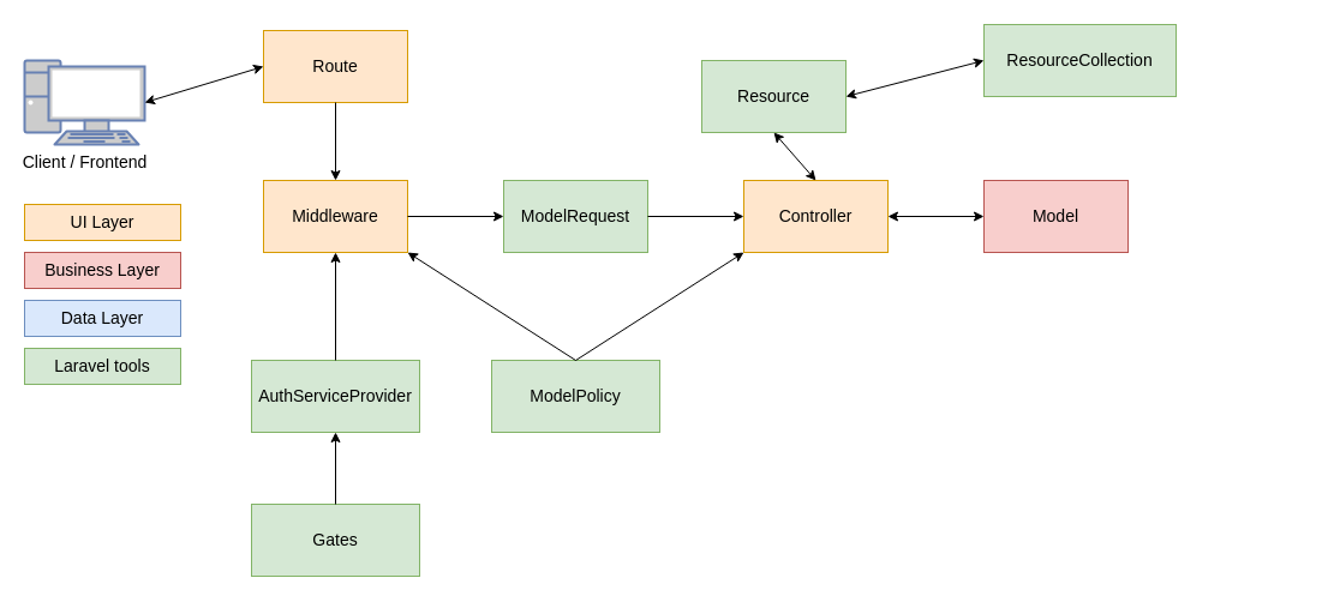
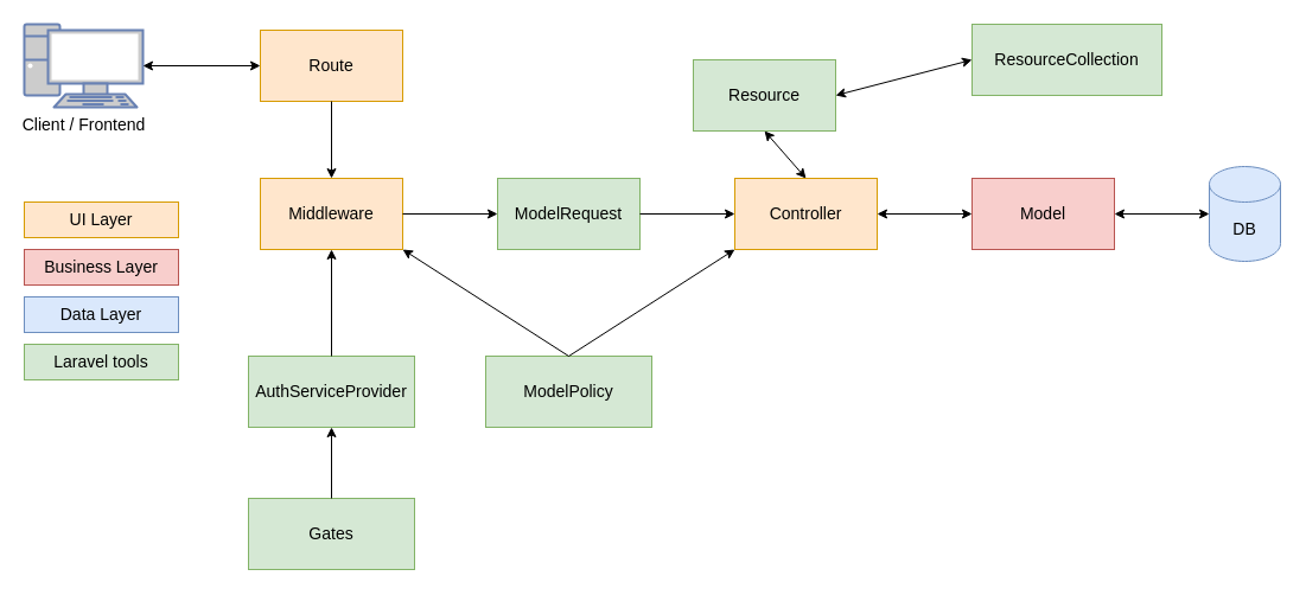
  <mxCell id="0" />
  <mxCell id="1" parent="0" />
  <mxCell id="2" value="Model" style="rounded=0;whiteSpace=wrap;html=1;fillColor=#f8cecc;strokeColor=#b85450;fontSize=14;" parent="1" vertex="1"><mxGeometry x="819" y="150" width="120" height="60" as="geometry" /></mxCell>
+ <mxCell id="3" value="DB" style="shape=cylinder3;whiteSpace=wrap;html=1;boundedLbl=1;backgroundOutline=1;size=15;fillColor=#dae8fc;strokeColor=#6c8ebf;fontSize=14;" parent="1" vertex="1"><mxGeometry x="1019" y="140" width="60" height="80" as="geometry" /></mxCell>
  <mxCell id="4" value="" style="endArrow=classic;startArrow=classic;html=1;rounded=0;strokeColor=#000000;fillColor=#000000;entryX=0;entryY=0.5;entryDx=0;entryDy=0;exitX=1;exitY=0.5;exitDx=0;exitDy=0;" parent="1" source="12" target="2" edge="1"><mxGeometry width="50" height="50" relative="1" as="geometry"><mxPoint x="829" y="180" as="sourcePoint" /><mxPoint x="374" y="140" as="targetPoint" /></mxGeometry></mxCell>
+ <mxCell id="5" value="" style="endArrow=classic;startArrow=classic;html=1;rounded=0;strokeColor=#000000;fillColor=#000000;entryX=0;entryY=0.5;entryDx=0;entryDy=0;entryPerimeter=0;exitX=1;exitY=0.5;exitDx=0;exitDy=0;" parent="1" source="2" target="3" edge="1"><mxGeometry width="50" height="50" relative="1" as="geometry"><mxPoint x="734" y="280" as="sourcePoint" /><mxPoint x="734" y="210" as="targetPoint" /></mxGeometry></mxCell>
  <mxCell id="6" value="Resource" style="rounded=0;whiteSpace=wrap;html=1;fillColor=#d5e8d4;strokeColor=#82b366;fontSize=14;" parent="1" vertex="1"><mxGeometry x="584" y="50" width="120" height="60" as="geometry" /></mxCell>
  <mxCell id="7" value="Business Layer" style="text;html=1;strokeColor=#b85450;fillColor=#f8cecc;align=center;verticalAlign=middle;whiteSpace=wrap;rounded=0;fontSize=14;" parent="1" vertex="1"><mxGeometry x="20" y="210" width="130" height="30" as="geometry" /></mxCell>
  <mxCell id="8" value="UI Layer" style="text;html=1;strokeColor=#d79b00;fillColor=#ffe6cc;align=center;verticalAlign=middle;whiteSpace=wrap;rounded=0;fontSize=14;" parent="1" vertex="1"><mxGeometry x="20" y="170" width="130" height="30" as="geometry" /></mxCell>
  <mxCell id="9" value="Data Layer" style="text;html=1;strokeColor=#6c8ebf;fillColor=#dae8fc;align=center;verticalAlign=middle;whiteSpace=wrap;rounded=0;fontSize=14;" parent="1" vertex="1"><mxGeometry x="20" y="250" width="130" height="30" as="geometry" /></mxCell>
  <mxCell id="10" value="Route" style="rounded=0;whiteSpace=wrap;html=1;fillColor=#ffe6cc;strokeColor=#d79b00;fontSize=14;" parent="1" vertex="1"><mxGeometry x="219" y="25" width="120" height="60" as="geometry" /></mxCell>
  <mxCell id="11" value="Middleware" style="rounded=0;whiteSpace=wrap;html=1;fillColor=#ffe6cc;strokeColor=#d79b00;fontSize=14;" parent="1" vertex="1"><mxGeometry x="219" y="150" width="120" height="60" as="geometry" /></mxCell>
  <mxCell id="12" value="Controller" style="rounded=0;whiteSpace=wrap;html=1;fillColor=#ffe6cc;strokeColor=#d79b00;fontSize=14;" parent="1" vertex="1"><mxGeometry x="619" y="150" width="120" height="60" as="geometry" /></mxCell>
  <mxCell id="13" value="ModelRequest" style="rounded=0;whiteSpace=wrap;html=1;fillColor=#d5e8d4;strokeColor=#82b366;fontSize=14;" parent="1" vertex="1"><mxGeometry x="419" y="150" width="120" height="60" as="geometry" /></mxCell>
  <mxCell id="14" value="AuthServiceProvider" style="rounded=0;whiteSpace=wrap;html=1;fillColor=#d5e8d4;strokeColor=#82b366;fontSize=14;" parent="1" vertex="1"><mxGeometry x="209" y="300" width="140" height="60" as="geometry" /></mxCell>
  <mxCell id="15" value="Gates" style="rounded=0;whiteSpace=wrap;html=1;fillColor=#d5e8d4;strokeColor=#82b366;fontSize=14;" parent="1" vertex="1"><mxGeometry x="209" y="420" width="140" height="60" as="geometry" /></mxCell>
  <mxCell id="16" value="" style="endArrow=classic;html=1;rounded=0;exitX=0.5;exitY=0;exitDx=0;exitDy=0;entryX=0.5;entryY=1;entryDx=0;entryDy=0;" parent="1" source="15" target="14" edge="1"><mxGeometry width="50" height="50" relative="1" as="geometry"><mxPoint x="399" y="240" as="sourcePoint" /><mxPoint x="449" y="190" as="targetPoint" /></mxGeometry></mxCell>
  <mxCell id="17" value="" style="endArrow=classic;html=1;rounded=0;entryX=0.5;entryY=1;entryDx=0;entryDy=0;exitX=0.5;exitY=0;exitDx=0;exitDy=0;" parent="1" source="14" target="11" edge="1"><mxGeometry width="50" height="50" relative="1" as="geometry"><mxPoint x="419" y="360" as="sourcePoint" /><mxPoint x="469" y="310" as="targetPoint" /></mxGeometry></mxCell>
  <mxCell id="18" value="ModelPolicy" style="rounded=0;whiteSpace=wrap;html=1;fillColor=#d5e8d4;strokeColor=#82b366;fontSize=14;" parent="1" vertex="1"><mxGeometry x="409" y="300" width="140" height="60" as="geometry" /></mxCell>
  <mxCell id="19" value="" style="endArrow=classic;html=1;rounded=0;entryX=1;entryY=1;entryDx=0;entryDy=0;exitX=0.5;exitY=0;exitDx=0;exitDy=0;" parent="1" source="18" target="11" edge="1"><mxGeometry width="50" height="50" relative="1" as="geometry"><mxPoint x="419" y="360" as="sourcePoint" /><mxPoint x="469" y="310" as="targetPoint" /></mxGeometry></mxCell>
  <mxCell id="20" value="" style="endArrow=classic;html=1;rounded=0;entryX=0;entryY=1;entryDx=0;entryDy=0;exitX=0.5;exitY=0;exitDx=0;exitDy=0;" parent="1" source="18" target="12" edge="1"><mxGeometry width="50" height="50" relative="1" as="geometry"><mxPoint x="419" y="360" as="sourcePoint" /><mxPoint x="469" y="310" as="targetPoint" /></mxGeometry></mxCell>
  <mxCell id="21" value="" style="endArrow=classic;html=1;rounded=0;entryX=0;entryY=0.5;entryDx=0;entryDy=0;exitX=1;exitY=0.5;exitDx=0;exitDy=0;" parent="1" source="13" target="12" edge="1"><mxGeometry width="50" height="50" relative="1" as="geometry"><mxPoint x="419" y="360" as="sourcePoint" /><mxPoint x="469" y="310" as="targetPoint" /></mxGeometry></mxCell>
  <mxCell id="22" value="" style="endArrow=classic;html=1;rounded=0;entryX=0;entryY=0.5;entryDx=0;entryDy=0;exitX=1;exitY=0.5;exitDx=0;exitDy=0;" parent="1" source="11" target="13" edge="1"><mxGeometry width="50" height="50" relative="1" as="geometry"><mxPoint x="419" y="360" as="sourcePoint" /><mxPoint x="469" y="310" as="targetPoint" /></mxGeometry></mxCell>
  <mxCell id="23" value="" style="endArrow=classic;html=1;rounded=0;entryX=0.5;entryY=0;entryDx=0;entryDy=0;exitX=0.5;exitY=1;exitDx=0;exitDy=0;" parent="1" source="10" target="11" edge="1"><mxGeometry width="50" height="50" relative="1" as="geometry"><mxPoint x="419" y="360" as="sourcePoint" /><mxPoint x="469" y="310" as="targetPoint" /></mxGeometry></mxCell>
  <mxCell id="24" value="Laravel tools" style="text;html=1;strokeColor=#82b366;fillColor=#d5e8d4;align=center;verticalAlign=middle;whiteSpace=wrap;rounded=0;fontSize=14;" parent="1" vertex="1"><mxGeometry x="20" y="290" width="130" height="30" as="geometry" /></mxCell>
  <mxCell id="25" value="" style="endArrow=classic;startArrow=classic;html=1;rounded=0;entryX=0.5;entryY=1;entryDx=0;entryDy=0;exitX=0.5;exitY=0;exitDx=0;exitDy=0;" parent="1" source="12" target="6" edge="1"><mxGeometry width="50" height="50" relative="1" as="geometry"><mxPoint x="419" y="360" as="sourcePoint" /><mxPoint x="469" y="310" as="targetPoint" /></mxGeometry></mxCell>
  <mxCell id="26" value="ResourceCollection" style="rounded=0;whiteSpace=wrap;html=1;fillColor=#d5e8d4;strokeColor=#82b366;fontSize=14;" parent="1" vertex="1"><mxGeometry x="819" y="20" width="160" height="60" as="geometry" /></mxCell>
  <mxCell id="27" value="" style="endArrow=classic;startArrow=classic;html=1;rounded=0;exitX=0;exitY=0.5;exitDx=0;exitDy=0;entryX=1;entryY=0.5;entryDx=0;entryDy=0;" parent="1" source="26" target="6" edge="1"><mxGeometry width="50" height="50" relative="1" as="geometry"><mxPoint x="419" y="160" as="sourcePoint" /><mxPoint x="769" y="40" as="targetPoint" /></mxGeometry></mxCell>
- <mxCell id="28" value="Client / Frontend" style="fontColor=#000000;verticalAlign=top;verticalLabelPosition=bottom;labelPosition=center;align=center;html=1;outlineConnect=0;fillColor=#CCCCCC;strokeColor=#6881B3;gradientColor=none;gradientDirection=north;strokeWidth=2;shape=mxgraph.networks.pc;fontSize=14;" parent="1" vertex="1"><mxGeometry x="20" y="50" width="100" height="70" as="geometry" /></mxCell>
+ <mxCell id="28" value="Client / Frontend" style="fontColor=#000000;verticalAlign=top;verticalLabelPosition=bottom;labelPosition=center;align=center;html=1;outlineConnect=0;fillColor=#CCCCCC;strokeColor=#6881B3;gradientColor=none;gradientDirection=north;strokeWidth=2;shape=mxgraph.networks.pc;fontSize=14;" parent="1" vertex="1"><mxGeometry x="20" y="20" width="100" height="70" as="geometry" /></mxCell>
  <mxCell id="29" value="" style="endArrow=classic;startArrow=classic;html=1;rounded=0;entryX=0;entryY=0.5;entryDx=0;entryDy=0;exitX=1;exitY=0.5;exitDx=0;exitDy=0;exitPerimeter=0;" parent="1" source="28" target="10" edge="1"><mxGeometry width="50" height="50" relative="1" as="geometry"><mxPoint x="419" y="260" as="sourcePoint" /><mxPoint x="469" y="210" as="targetPoint" /></mxGeometry></mxCell>
